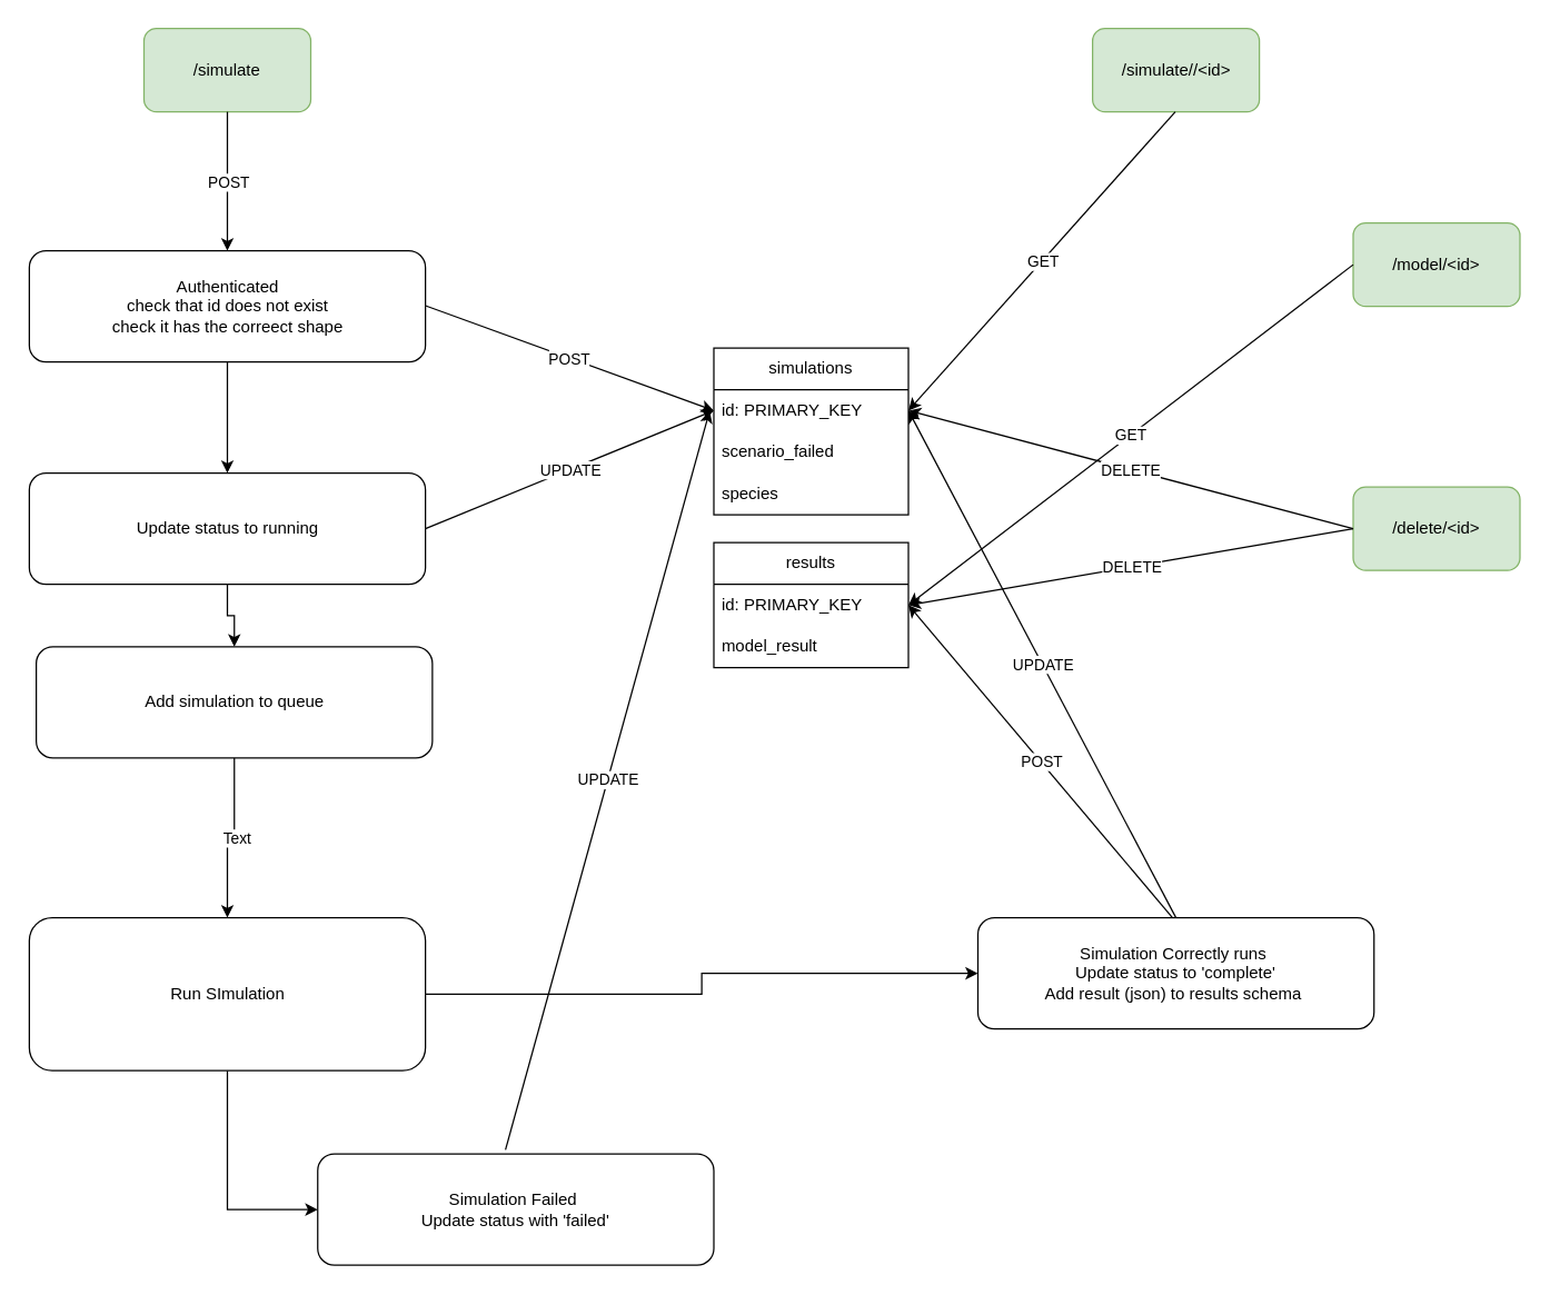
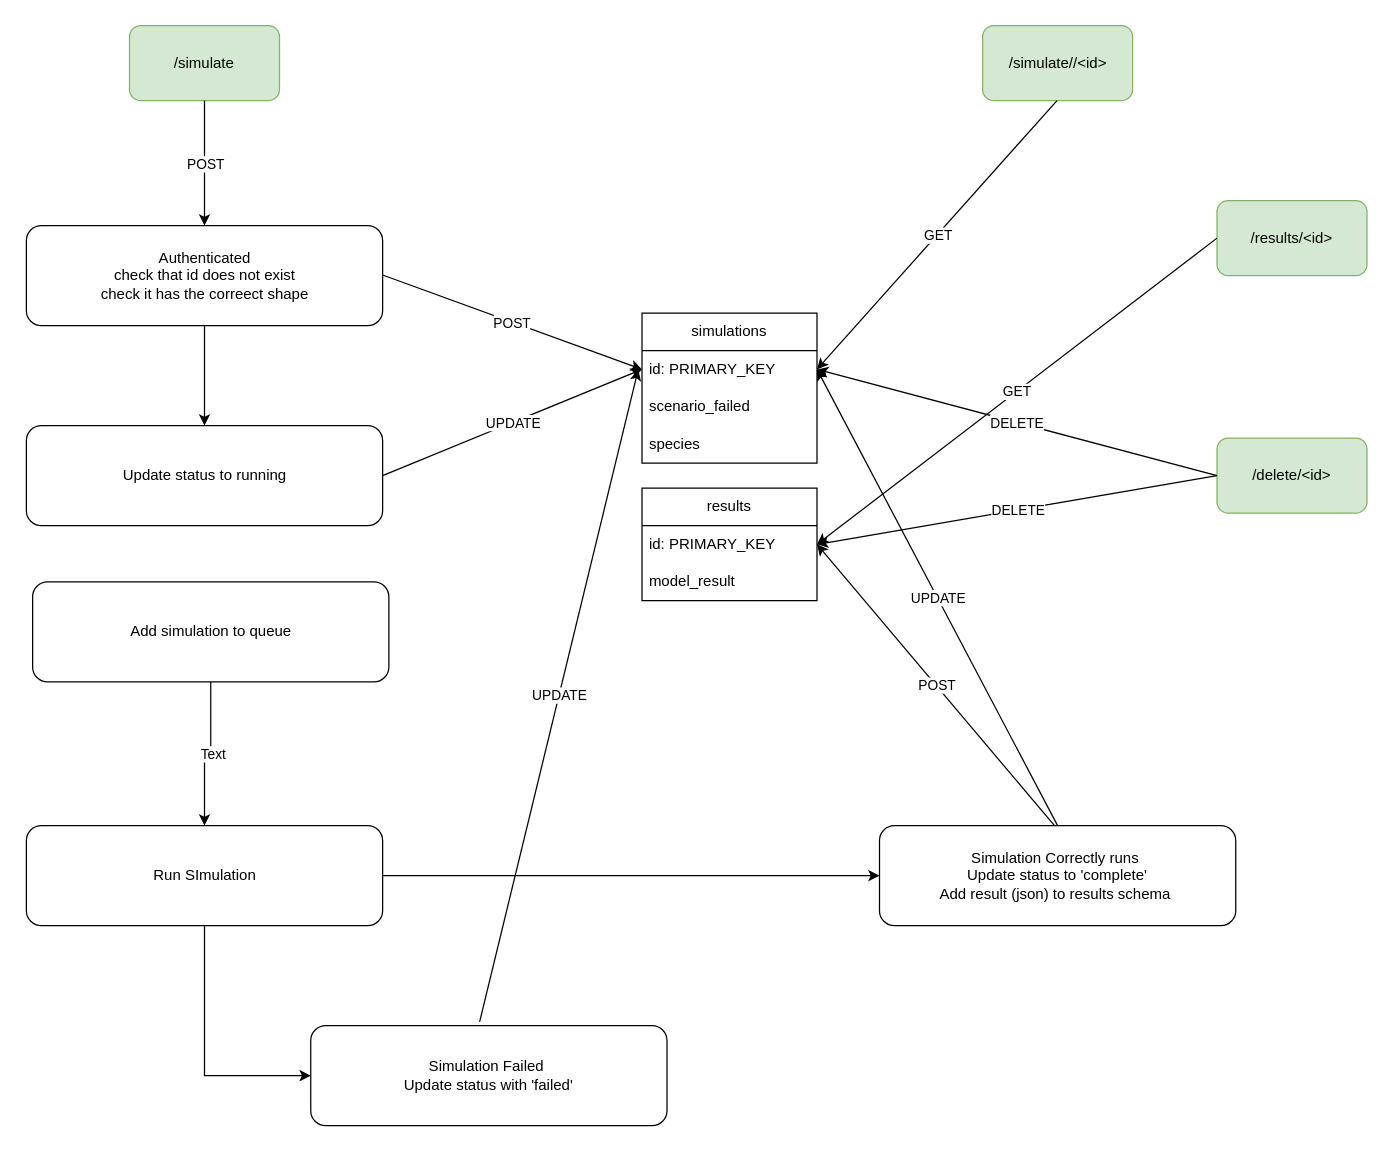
  <mxCell id="0" />
  <mxCell id="1" parent="0" />
  <mxCell id="2" value="/simulate" style="rounded=1;whiteSpace=wrap;html=1;fillColor=#d5e8d4;strokeColor=#82b366;" parent="1" vertex="1"><mxGeometry x="103" y="20" width="120" height="60" as="geometry" /></mxCell>
  <mxCell id="3" value="" style="edgeStyle=orthogonalEdgeStyle;rounded=0;orthogonalLoop=1;jettySize=auto;html=1;" edge="1" parent="1" source="4" target="15"><mxGeometry relative="1" as="geometry" /></mxCell>
  <mxCell id="4" value="&lt;div&gt;Authenticated&lt;/div&gt;check that id does not exist&lt;div&gt;check it has the correect shape&lt;/div&gt;" style="rounded=1;whiteSpace=wrap;html=1;" vertex="1" parent="1"><mxGeometry x="20.5" y="180" width="285" height="80" as="geometry" /></mxCell>
  <mxCell id="5" value="simulations" style="swimlane;fontStyle=0;childLayout=stackLayout;horizontal=1;startSize=30;horizontalStack=0;resizeParent=1;resizeParentMax=0;resizeLast=0;collapsible=1;marginBottom=0;whiteSpace=wrap;html=1;" vertex="1" parent="1"><mxGeometry x="513" y="250" width="140" height="120" as="geometry" /></mxCell>
  <mxCell id="6" value="id: PRIMARY_KEY" style="text;strokeColor=none;fillColor=none;align=left;verticalAlign=middle;spacingLeft=4;spacingRight=4;overflow=hidden;points=[[0,0.5],[1,0.5]];portConstraint=eastwest;rotatable=0;whiteSpace=wrap;html=1;" vertex="1" parent="5"><mxGeometry y="30" width="140" height="30" as="geometry" /></mxCell>
  <mxCell id="7" value="scenario_failed" style="text;strokeColor=none;fillColor=none;align=left;verticalAlign=middle;spacingLeft=4;spacingRight=4;overflow=hidden;points=[[0,0.5],[1,0.5]];portConstraint=eastwest;rotatable=0;whiteSpace=wrap;html=1;" vertex="1" parent="5"><mxGeometry y="60" width="140" height="30" as="geometry" /></mxCell>
  <mxCell id="8" value="species" style="text;strokeColor=none;fillColor=none;align=left;verticalAlign=middle;spacingLeft=4;spacingRight=4;overflow=hidden;points=[[0,0.5],[1,0.5]];portConstraint=eastwest;rotatable=0;whiteSpace=wrap;html=1;" vertex="1" parent="5"><mxGeometry y="90" width="140" height="30" as="geometry" /></mxCell>
  <mxCell id="9" value="results" style="swimlane;fontStyle=0;childLayout=stackLayout;horizontal=1;startSize=30;horizontalStack=0;resizeParent=1;resizeParentMax=0;resizeLast=0;collapsible=1;marginBottom=0;whiteSpace=wrap;html=1;" vertex="1" parent="1"><mxGeometry x="513" y="390" width="140" height="90" as="geometry" /></mxCell>
  <mxCell id="10" value="id: PRIMARY_KEY" style="text;strokeColor=none;fillColor=none;align=left;verticalAlign=middle;spacingLeft=4;spacingRight=4;overflow=hidden;points=[[0,0.5],[1,0.5]];portConstraint=eastwest;rotatable=0;whiteSpace=wrap;html=1;" vertex="1" parent="9"><mxGeometry y="30" width="140" height="30" as="geometry" /></mxCell>
  <mxCell id="11" value="model_result" style="text;strokeColor=none;fillColor=none;align=left;verticalAlign=middle;spacingLeft=4;spacingRight=4;overflow=hidden;points=[[0,0.5],[1,0.5]];portConstraint=eastwest;rotatable=0;whiteSpace=wrap;html=1;" vertex="1" parent="9"><mxGeometry y="60" width="140" height="30" as="geometry" /></mxCell>
  <mxCell id="12" value="" style="endArrow=classic;html=1;rounded=0;entryX=0;entryY=0.5;entryDx=0;entryDy=0;" edge="1" parent="1" target="6"><mxGeometry relative="1" as="geometry"><mxPoint x="305.5" y="219.5" as="sourcePoint" /><mxPoint x="405.5" y="219.5" as="targetPoint" /></mxGeometry></mxCell>
  <mxCell id="13" value="POST" style="edgeLabel;resizable=0;html=1;;align=center;verticalAlign=middle;" connectable="0" vertex="1" parent="12"><mxGeometry relative="1" as="geometry" /></mxCell>
- <mxCell id="14" value="" style="edgeStyle=orthogonalEdgeStyle;rounded=0;orthogonalLoop=1;jettySize=auto;html=1;" edge="1" parent="1" source="15" target="20"><mxGeometry relative="1" as="geometry" /></mxCell>
  <mxCell id="15" value="Update status to running" style="rounded=1;whiteSpace=wrap;html=1;" vertex="1" parent="1"><mxGeometry x="20.5" y="340" width="285" height="80" as="geometry" /></mxCell>
  <mxCell id="16" value="" style="endArrow=classic;html=1;rounded=0;entryX=0;entryY=0.5;entryDx=0;entryDy=0;" edge="1" parent="1" target="6"><mxGeometry relative="1" as="geometry"><mxPoint x="305.5" y="380" as="sourcePoint" /><mxPoint x="513" y="455.5" as="targetPoint" /></mxGeometry></mxCell>
  <mxCell id="17" value="UPDATE" style="edgeLabel;resizable=0;html=1;;align=center;verticalAlign=middle;" connectable="0" vertex="1" parent="16"><mxGeometry relative="1" as="geometry" /></mxCell>
  <mxCell id="18" value="" style="edgeStyle=orthogonalEdgeStyle;rounded=0;orthogonalLoop=1;jettySize=auto;html=1;" edge="1" parent="1" source="20" target="23"><mxGeometry relative="1" as="geometry" /></mxCell>
  <mxCell id="19" value="Text" style="edgeLabel;html=1;align=center;verticalAlign=middle;resizable=0;points=[];" vertex="1" connectable="0" parent="18"><mxGeometry x="-0.05" y="1" relative="1" as="geometry"><mxPoint as="offset" /></mxGeometry></mxCell>
  <mxCell id="20" value="Add simulation to queue" style="rounded=1;whiteSpace=wrap;html=1;" vertex="1" parent="1"><mxGeometry x="25.5" y="465" width="285" height="80" as="geometry" /></mxCell>
  <mxCell id="21" value="" style="edgeStyle=orthogonalEdgeStyle;rounded=0;orthogonalLoop=1;jettySize=auto;html=1;entryX=0;entryY=0.5;entryDx=0;entryDy=0;" edge="1" parent="1" source="23" target="24"><mxGeometry relative="1" as="geometry" /></mxCell>
  <mxCell id="22" value="" style="edgeStyle=orthogonalEdgeStyle;rounded=0;orthogonalLoop=1;jettySize=auto;html=1;" edge="1" parent="1" source="23" target="25"><mxGeometry relative="1" as="geometry" /></mxCell>
- <mxCell id="23" value="Run SImulation" style="rounded=1;whiteSpace=wrap;html=1;" vertex="1" parent="1"><mxGeometry x="20.5" y="660" width="285" height="110" as="geometry" /></mxCell>
- <mxCell id="24" value="Simulation Failed&amp;nbsp;&lt;div&gt;Update status with 'failed'&lt;/div&gt;" style="rounded=1;whiteSpace=wrap;html=1;" vertex="1" parent="1"><mxGeometry x="228" y="830" width="285" height="80" as="geometry" /></mxCell>
+ <mxCell id="23" value="Run SImulation" style="rounded=1;whiteSpace=wrap;html=1;" vertex="1" parent="1"><mxGeometry x="20.5" y="660" width="285" height="80" as="geometry" /></mxCell>
+ <mxCell id="24" value="Simulation Failed&amp;nbsp;&lt;div&gt;Update status with 'failed'&lt;/div&gt;" style="rounded=1;whiteSpace=wrap;html=1;" vertex="1" parent="1"><mxGeometry x="248" y="820" width="285" height="80" as="geometry" /></mxCell>
  <mxCell id="25" value="Simulation Correctly runs&amp;nbsp;&lt;div&gt;Update status to 'complete'&lt;/div&gt;&lt;div&gt;Add result (json) to results schema&amp;nbsp;&lt;/div&gt;" style="rounded=1;whiteSpace=wrap;html=1;" vertex="1" parent="1"><mxGeometry x="703" y="660" width="285" height="80" as="geometry" /></mxCell>
  <mxCell id="26" value="" style="endArrow=classic;html=1;rounded=0;entryX=1;entryY=0.5;entryDx=0;entryDy=0;" edge="1" parent="1" target="10"><mxGeometry relative="1" as="geometry"><mxPoint x="843" y="660" as="sourcePoint" /><mxPoint x="1050.5" y="735.5" as="targetPoint" /></mxGeometry></mxCell>
  <mxCell id="27" value="POST" style="edgeLabel;resizable=0;html=1;;align=center;verticalAlign=middle;" connectable="0" vertex="1" parent="26"><mxGeometry relative="1" as="geometry" /></mxCell>
  <mxCell id="28" value="" style="endArrow=classic;html=1;rounded=0;entryX=1;entryY=0.5;entryDx=0;entryDy=0;exitX=0.5;exitY=0;exitDx=0;exitDy=0;" edge="1" parent="1" source="25" target="6"><mxGeometry relative="1" as="geometry"><mxPoint x="843" y="660" as="sourcePoint" /><mxPoint x="653" y="435" as="targetPoint" /></mxGeometry></mxCell>
  <mxCell id="29" value="UPDATE" style="edgeLabel;resizable=0;html=1;;align=center;verticalAlign=middle;" connectable="0" vertex="1" parent="28"><mxGeometry relative="1" as="geometry" /></mxCell>
  <mxCell id="30" value="/simulate//&amp;lt;id&amp;gt;" style="rounded=1;whiteSpace=wrap;html=1;fillColor=#d5e8d4;strokeColor=#82b366;" vertex="1" parent="1"><mxGeometry x="785.5" y="20" width="120" height="60" as="geometry" /></mxCell>
  <mxCell id="31" value="" style="endArrow=classic;html=1;rounded=0;entryX=0.5;entryY=0;entryDx=0;entryDy=0;" edge="1" parent="1" target="4"><mxGeometry relative="1" as="geometry"><mxPoint x="163" y="80" as="sourcePoint" /><mxPoint x="370.5" y="155.5" as="targetPoint" /></mxGeometry></mxCell>
  <mxCell id="32" value="POST" style="edgeLabel;resizable=0;html=1;;align=center;verticalAlign=middle;" connectable="0" vertex="1" parent="31"><mxGeometry relative="1" as="geometry" /></mxCell>
  <mxCell id="33" value="" style="endArrow=classic;html=1;rounded=0;entryX=1;entryY=0.5;entryDx=0;entryDy=0;" edge="1" parent="1" target="6"><mxGeometry relative="1" as="geometry"><mxPoint x="845" y="80" as="sourcePoint" /><mxPoint x="845" y="180" as="targetPoint" /></mxGeometry></mxCell>
  <mxCell id="34" value="GET" style="edgeLabel;resizable=0;html=1;;align=center;verticalAlign=middle;" connectable="0" vertex="1" parent="33"><mxGeometry relative="1" as="geometry" /></mxCell>
- <mxCell id="35" value="/model/&amp;lt;id&amp;gt;" style="rounded=1;whiteSpace=wrap;html=1;fillColor=#d5e8d4;strokeColor=#82b366;" vertex="1" parent="1"><mxGeometry x="973" y="160" width="120" height="60" as="geometry" /></mxCell>
+ <mxCell id="35" value="/results/&amp;lt;id&amp;gt;" style="rounded=1;whiteSpace=wrap;html=1;fillColor=#d5e8d4;strokeColor=#82b366;" vertex="1" parent="1"><mxGeometry x="973" y="160" width="120" height="60" as="geometry" /></mxCell>
  <mxCell id="36" value="" style="endArrow=classic;html=1;rounded=0;entryX=1;entryY=0.5;entryDx=0;entryDy=0;exitX=0;exitY=0.5;exitDx=0;exitDy=0;" edge="1" parent="1" source="35" target="10"><mxGeometry relative="1" as="geometry"><mxPoint x="835" y="280" as="sourcePoint" /><mxPoint x="643" y="495" as="targetPoint" /></mxGeometry></mxCell>
  <mxCell id="37" value="GET" style="edgeLabel;resizable=0;html=1;;align=center;verticalAlign=middle;" connectable="0" vertex="1" parent="36"><mxGeometry relative="1" as="geometry" /></mxCell>
  <mxCell id="38" value="/delete/&amp;lt;id&amp;gt;" style="rounded=1;whiteSpace=wrap;html=1;fillColor=#d5e8d4;strokeColor=#82b366;" vertex="1" parent="1"><mxGeometry x="973" y="350" width="120" height="60" as="geometry" /></mxCell>
  <mxCell id="39" value="" style="endArrow=classic;html=1;rounded=0;entryX=1;entryY=0.5;entryDx=0;entryDy=0;exitX=0;exitY=0.5;exitDx=0;exitDy=0;" edge="1" parent="1" source="38" target="6"><mxGeometry relative="1" as="geometry"><mxPoint x="988" y="190" as="sourcePoint" /><mxPoint x="593" y="545" as="targetPoint" /></mxGeometry></mxCell>
  <mxCell id="40" value="DELETE" style="edgeLabel;resizable=0;html=1;;align=center;verticalAlign=middle;" connectable="0" vertex="1" parent="39"><mxGeometry relative="1" as="geometry" /></mxCell>
  <mxCell id="41" value="" style="endArrow=classic;html=1;rounded=0;entryX=1;entryY=0.5;entryDx=0;entryDy=0;exitX=0;exitY=0.5;exitDx=0;exitDy=0;" edge="1" parent="1" source="38" target="10"><mxGeometry relative="1" as="geometry"><mxPoint x="988" y="190" as="sourcePoint" /><mxPoint x="653" y="295" as="targetPoint" /></mxGeometry></mxCell>
  <mxCell id="42" value="DELETE" style="edgeLabel;resizable=0;html=1;;align=center;verticalAlign=middle;" connectable="0" vertex="1" parent="41"><mxGeometry relative="1" as="geometry" /></mxCell>
  <mxCell id="43" value="" style="endArrow=classic;html=1;rounded=0;entryX=1;entryY=0.5;entryDx=0;entryDy=0;exitX=0.474;exitY=-0.037;exitDx=0;exitDy=0;exitPerimeter=0;" edge="1" parent="1" source="24"><mxGeometry relative="1" as="geometry"><mxPoint x="703" y="660" as="sourcePoint" /><mxPoint x="510" y="295" as="targetPoint" /></mxGeometry></mxCell>
  <mxCell id="44" value="UPDATE" style="edgeLabel;resizable=0;html=1;;align=center;verticalAlign=middle;" connectable="0" vertex="1" parent="43"><mxGeometry relative="1" as="geometry" /></mxCell>
